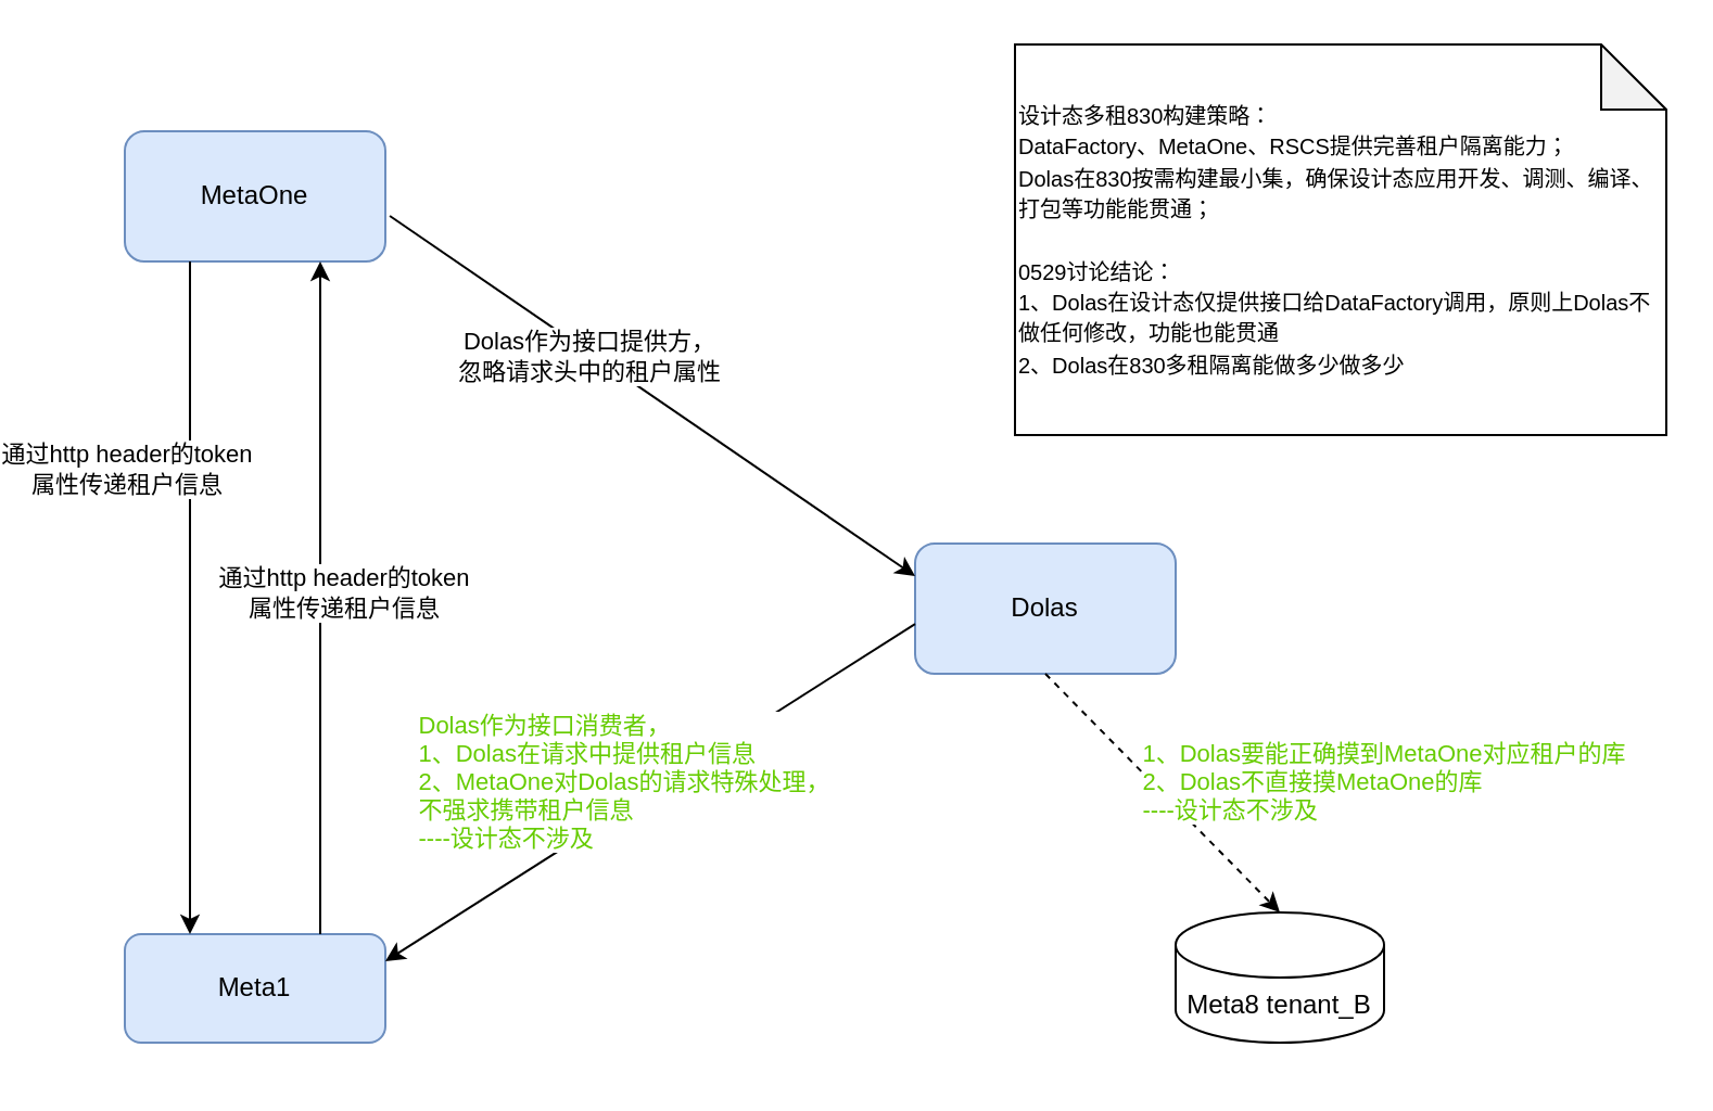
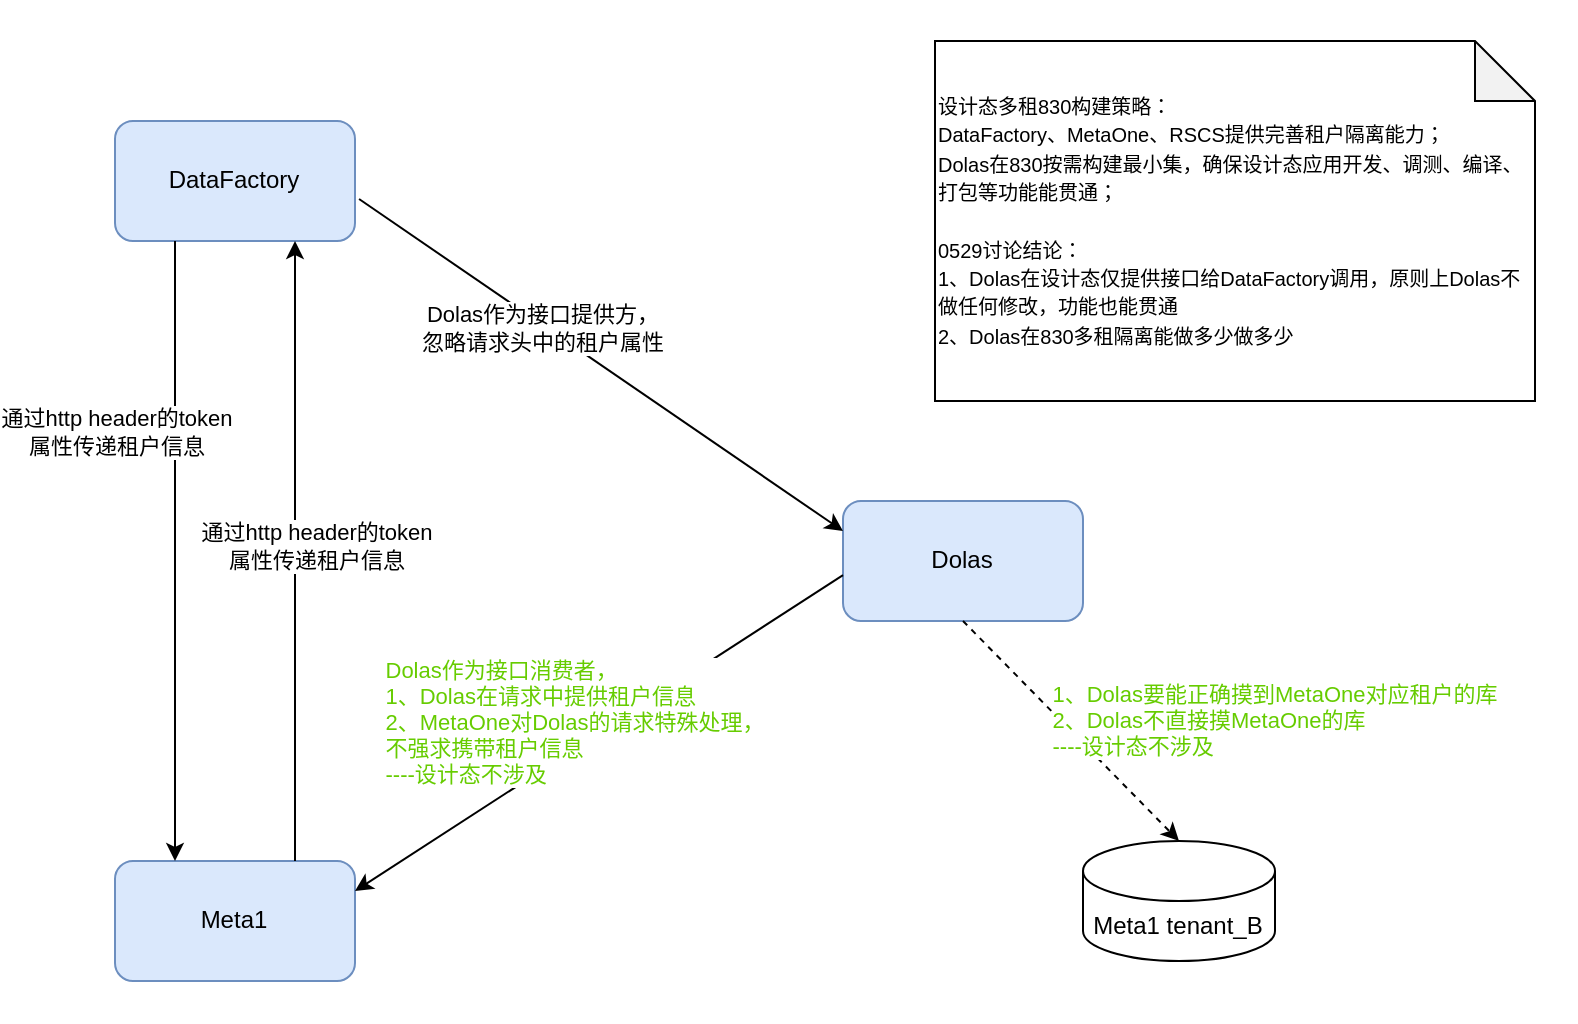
  <mxCell id="0" />
  <mxCell id="1" parent="0" />
- <mxCell id="2" value="MetaOne" style="rounded=1;whiteSpace=wrap;html=1;fillColor=#dae8fc;strokeColor=#6c8ebf;" vertex="1" parent="1"><mxGeometry x="20" y="60" width="120" height="60" as="geometry" /></mxCell>
+ <mxCell id="2" value="DataFactory" style="rounded=1;whiteSpace=wrap;html=1;fillColor=#dae8fc;strokeColor=#6c8ebf;" vertex="1" parent="1"><mxGeometry x="20" y="60" width="120" height="60" as="geometry" /></mxCell>
  <mxCell id="3" value="Dolas" style="rounded=1;whiteSpace=wrap;html=1;fillColor=#dae8fc;strokeColor=#6c8ebf;" vertex="1" parent="1"><mxGeometry x="384" y="250" width="120" height="60" as="geometry" /></mxCell>
- <mxCell id="4" value="Meta1" style="rounded=1;whiteSpace=wrap;html=1;fillColor=#dae8fc;strokeColor=#6c8ebf;" vertex="1" parent="1"><mxGeometry x="20" y="430" width="120" height="50" as="geometry" /></mxCell>
+ <mxCell id="4" value="Meta1" style="rounded=1;whiteSpace=wrap;html=1;fillColor=#dae8fc;strokeColor=#6c8ebf;" vertex="1" parent="1"><mxGeometry x="20" y="430" width="120" height="60" as="geometry" /></mxCell>
  <mxCell id="5" value="" style="endArrow=classic;html=1;exitX=0.25;exitY=1;exitDx=0;exitDy=0;entryX=0.25;entryY=0;entryDx=0;entryDy=0;" edge="1" parent="1" source="2" target="4"><mxGeometry width="50" height="50" relative="1" as="geometry"><mxPoint x="360" y="460" as="sourcePoint" /><mxPoint x="410" y="410" as="targetPoint" /></mxGeometry></mxCell>
  <mxCell id="6" value="通过http header的token&lt;br&gt;属性传递租户信息" style="edgeLabel;html=1;align=center;verticalAlign=middle;resizable=0;points=[];" vertex="1" connectable="0" parent="5"><mxGeometry x="-0.386" y="-2" relative="1" as="geometry"><mxPoint x="-28" as="offset" /></mxGeometry></mxCell>
  <mxCell id="7" value="" style="endArrow=classic;html=1;entryX=0.75;entryY=1;entryDx=0;entryDy=0;exitX=0.75;exitY=0;exitDx=0;exitDy=0;" edge="1" parent="1" source="4" target="2"><mxGeometry width="50" height="50" relative="1" as="geometry"><mxPoint x="220" y="390" as="sourcePoint" /><mxPoint x="410" y="410" as="targetPoint" /></mxGeometry></mxCell>
  <mxCell id="8" value="通过http header的token&lt;br&gt;属性传递租户信息" style="edgeLabel;html=1;align=center;verticalAlign=middle;resizable=0;points=[];" vertex="1" connectable="0" parent="7"><mxGeometry x="0.271" y="-2" relative="1" as="geometry"><mxPoint x="8" y="39" as="offset" /></mxGeometry></mxCell>
  <mxCell id="9" value="" style="endArrow=classic;html=1;exitX=0;exitY=0.617;exitDx=0;exitDy=0;exitPerimeter=0;entryX=1;entryY=0.25;entryDx=0;entryDy=0;" edge="1" parent="1" source="3" target="4"><mxGeometry width="50" height="50" relative="1" as="geometry"><mxPoint x="360" y="460" as="sourcePoint" /><mxPoint x="410" y="410" as="targetPoint" /></mxGeometry></mxCell>
  <mxCell id="10" value="&lt;div style=&quot;text-align: left&quot;&gt;&lt;font color=&quot;#66cc00&quot;&gt;Dolas作为接口消费者，&lt;/font&gt;&lt;/div&gt;&lt;div style=&quot;text-align: left&quot;&gt;&lt;font color=&quot;#66cc00&quot;&gt;1、Dolas在请求中提供租户信息&lt;/font&gt;&lt;/div&gt;&lt;div style=&quot;text-align: left&quot;&gt;&lt;font color=&quot;#66cc00&quot;&gt;2、MetaOne对Dolas的请求特殊处理，&lt;/font&gt;&lt;/div&gt;&lt;div style=&quot;text-align: left&quot;&gt;&lt;font color=&quot;#66cc00&quot;&gt;不强求携带租户信息&lt;/font&gt;&lt;/div&gt;&lt;div style=&quot;text-align: left&quot;&gt;&lt;font color=&quot;#66cc00&quot;&gt;----设计态不涉及&lt;/font&gt;&lt;font color=&quot;#ff0000&quot;&gt;&lt;br&gt;&lt;/font&gt;&lt;/div&gt;" style="edgeLabel;html=1;align=center;verticalAlign=middle;resizable=0;points=[];" vertex="1" connectable="0" parent="9"><mxGeometry x="-0.23" y="-3" relative="1" as="geometry"><mxPoint x="-39" y="15" as="offset" /></mxGeometry></mxCell>
  <mxCell id="11" value="" style="endArrow=classic;html=1;exitX=1.017;exitY=0.65;exitDx=0;exitDy=0;entryX=0;entryY=0.25;entryDx=0;entryDy=0;exitPerimeter=0;" edge="1" parent="1" source="2" target="3"><mxGeometry width="50" height="50" relative="1" as="geometry"><mxPoint x="360" y="460" as="sourcePoint" /><mxPoint x="410" y="410" as="targetPoint" /></mxGeometry></mxCell>
  <mxCell id="12" value="Dolas作为接口提供方，&lt;br&gt;忽略请求头中的租户属性" style="edgeLabel;html=1;align=center;verticalAlign=middle;resizable=0;points=[];" vertex="1" connectable="0" parent="11"><mxGeometry x="-0.39" y="2" relative="1" as="geometry"><mxPoint x="17" y="16" as="offset" /></mxGeometry></mxCell>
  <mxCell id="13" value="&lt;font style=&quot;font-size: 10px&quot;&gt;设计态多租830构建策略：&lt;br style=&quot;font-size: 10px&quot;&gt;DataFactory、MetaOne、RSCS提供完善租户隔离能力；&lt;br&gt;Dolas在830按需构建最小集，确保设计态应用开发、调测、编译、打包等功能能贯通；&lt;br&gt;&lt;br&gt;0529讨论结论：&lt;br&gt;1、Dolas在设计态仅提供接口给DataFactory调用，原则上Dolas不做任何修改，功能也能贯通&lt;br&gt;2、Dolas在830多租隔离能做多少做多少&lt;br&gt;&lt;/font&gt;" style="shape=note;whiteSpace=wrap;html=1;backgroundOutline=1;darkOpacity=0.05;align=left;" vertex="1" parent="1"><mxGeometry x="430" y="20" width="300" height="180" as="geometry" /></mxCell>
- <mxCell id="14" value="Meta8 tenant_B" style="shape=cylinder3;whiteSpace=wrap;html=1;boundedLbl=1;backgroundOutline=1;size=15;" vertex="1" parent="1"><mxGeometry x="504" y="420" width="96" height="60" as="geometry" /></mxCell>
+ <mxCell id="14" value="Meta1 tenant_B" style="shape=cylinder3;whiteSpace=wrap;html=1;boundedLbl=1;backgroundOutline=1;size=15;" vertex="1" parent="1"><mxGeometry x="504" y="420" width="96" height="60" as="geometry" /></mxCell>
  <mxCell id="15" value="" style="endArrow=classic;html=1;exitX=0.5;exitY=1;exitDx=0;exitDy=0;entryX=0.5;entryY=0;entryDx=0;entryDy=0;entryPerimeter=0;dashed=1;" edge="1" parent="1" source="3" target="14"><mxGeometry width="50" height="50" relative="1" as="geometry"><mxPoint x="250" y="360" as="sourcePoint" /><mxPoint x="300" y="310" as="targetPoint" /></mxGeometry></mxCell>
  <mxCell id="16" value="&lt;div style=&quot;text-align: left&quot;&gt;&lt;font color=&quot;#66cc00&quot;&gt;1、Dolas要能正确摸到MetaOne对应租户的库&lt;/font&gt;&lt;/div&gt;&lt;div style=&quot;text-align: left&quot;&gt;&lt;font color=&quot;#66cc00&quot;&gt;2、Dolas不直接摸MetaOne的库&lt;/font&gt;&lt;/div&gt;&lt;div style=&quot;text-align: left&quot;&gt;&lt;font color=&quot;#66cc00&quot;&gt;----设计态不涉及&lt;/font&gt;&lt;/div&gt;" style="edgeLabel;html=1;align=center;verticalAlign=middle;resizable=0;points=[];" vertex="1" connectable="0" parent="15"><mxGeometry x="0.206" y="2" relative="1" as="geometry"><mxPoint x="89" y="-15" as="offset" /></mxGeometry></mxCell>
